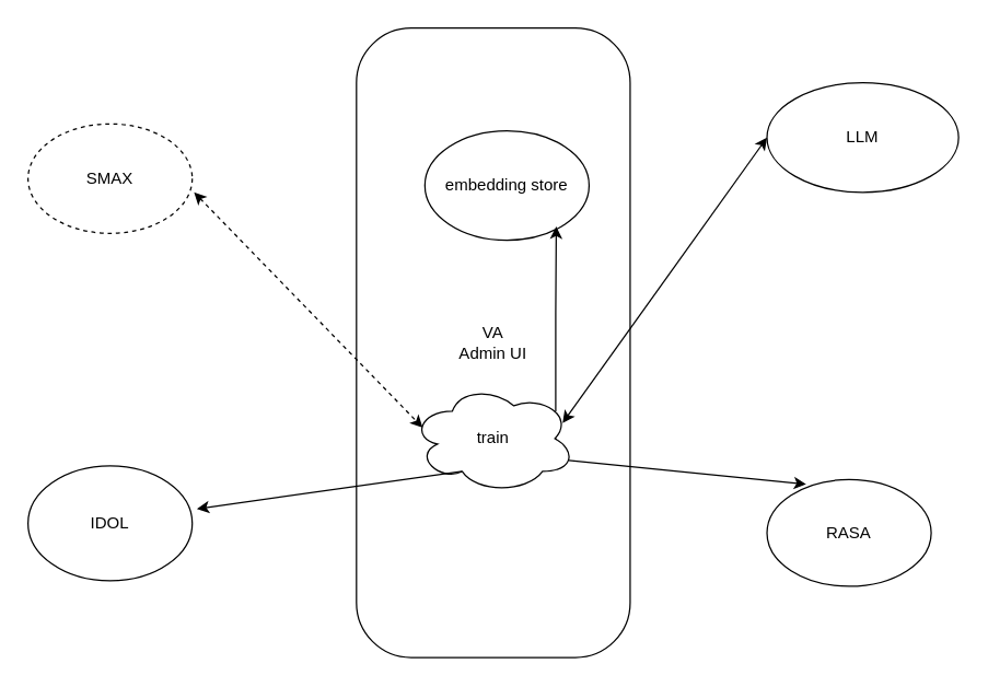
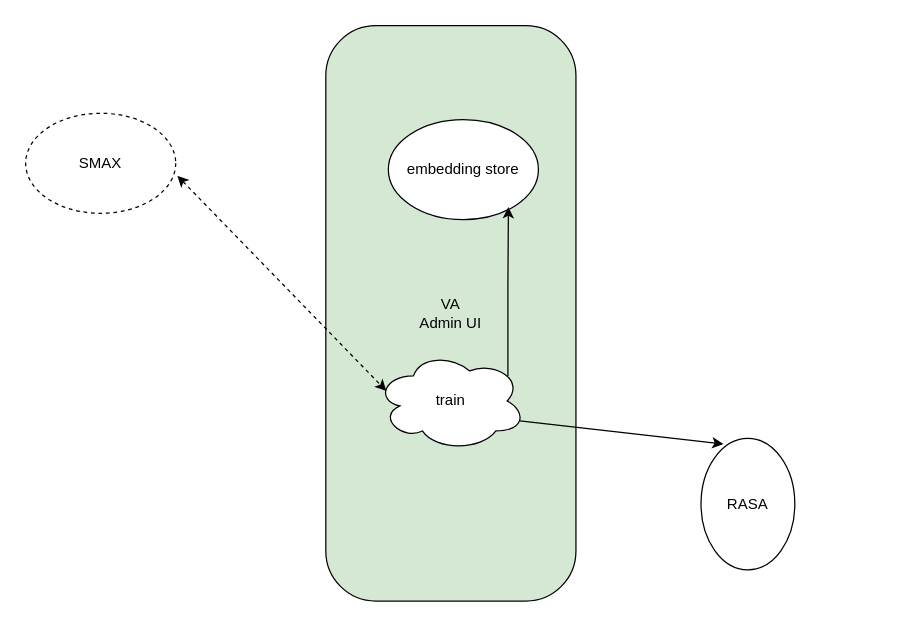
  <mxCell id="0" />
  <mxCell id="1" parent="0" />
- <mxCell id="2" value="&lt;div style=&quot;&quot;&gt;&lt;span style=&quot;background-color: initial;&quot;&gt;VA&lt;/span&gt;&lt;/div&gt;&lt;div style=&quot;&quot;&gt;&lt;span style=&quot;background-color: initial;&quot;&gt;Admin UI&lt;/span&gt;&lt;/div&gt;" style="rounded=1;whiteSpace=wrap;html=1;imageVerticalAlign=top;flipV=1;arcSize=20;flipH=1;align=center;" vertex="1" parent="1"><mxGeometry x="260" y="20" width="200" height="460" as="geometry" /></mxCell>
+ <mxCell id="2" value="&lt;div style=&quot;&quot;&gt;&lt;span style=&quot;background-color: initial;&quot;&gt;VA&lt;/span&gt;&lt;/div&gt;&lt;div style=&quot;&quot;&gt;&lt;span style=&quot;background-color: initial;&quot;&gt;Admin UI&lt;/span&gt;&lt;/div&gt;" style="rounded=1;whiteSpace=wrap;html=1;imageVerticalAlign=top;flipV=1;arcSize=20;flipH=1;align=center;fillColor=#d5e8d4;" vertex="1" parent="1"><mxGeometry x="260" y="20" width="200" height="460" as="geometry" /></mxCell>
  <mxCell id="3" value="SMAX" style="ellipse;whiteSpace=wrap;html=1;dashed=1;" vertex="1" parent="1"><mxGeometry x="20" y="90" width="120" height="80" as="geometry" /></mxCell>
  <mxCell id="4" value="embedding store" style="ellipse;whiteSpace=wrap;html=1;" vertex="1" parent="1"><mxGeometry x="310" y="95" width="120" height="80" as="geometry" /></mxCell>
  <mxCell id="5" value="" style="endArrow=classic;startArrow=classic;html=1;rounded=0;exitX=1.011;exitY=0.625;exitDx=0;exitDy=0;exitPerimeter=0;entryX=0.07;entryY=0.4;entryDx=0;entryDy=0;entryPerimeter=0;dashed=1;" edge="1" parent="1" source="3" target="9"><mxGeometry width="50" height="50" relative="1" as="geometry"><mxPoint x="200" y="260" as="sourcePoint" /><mxPoint x="255" y="221" as="targetPoint" /></mxGeometry></mxCell>
- <mxCell id="6" value="IDOL" style="ellipse;whiteSpace=wrap;html=1;" vertex="1" parent="1"><mxGeometry x="20" y="340" width="120" height="84" as="geometry" /></mxCell>
- <mxCell id="7" value="RASA" style="ellipse;whiteSpace=wrap;html=1;" vertex="1" parent="1"><mxGeometry x="560" y="350" width="120" height="78" as="geometry" /></mxCell>
+ <mxCell id="7" value="RASA" style="ellipse;whiteSpace=wrap;html=1;" vertex="1" parent="1"><mxGeometry x="560" y="350" width="75" height="105" as="geometry" /></mxCell>
  <mxCell id="8" style="edgeStyle=orthogonalEdgeStyle;rounded=0;orthogonalLoop=1;jettySize=auto;html=1;exitX=0.88;exitY=0.25;exitDx=0;exitDy=0;exitPerimeter=0;entryX=0.8;entryY=0.875;entryDx=0;entryDy=0;entryPerimeter=0;" edge="1" parent="1" source="9" target="4"><mxGeometry relative="1" as="geometry" /></mxCell>
  <mxCell id="9" value="train" style="ellipse;shape=cloud;whiteSpace=wrap;html=1;" vertex="1" parent="1"><mxGeometry x="300" y="280" width="120" height="80" as="geometry" /></mxCell>
- <mxCell id="10" value="" style="endArrow=classic;html=1;rounded=0;exitX=0.31;exitY=0.8;exitDx=0;exitDy=0;exitPerimeter=0;entryX=1.028;entryY=0.373;entryDx=0;entryDy=0;entryPerimeter=0;" edge="1" parent="1" source="9" target="6"><mxGeometry width="50" height="50" relative="1" as="geometry"><mxPoint x="90" y="490" as="sourcePoint" /><mxPoint x="140" y="440" as="targetPoint" /></mxGeometry></mxCell>
  <mxCell id="11" value="" style="endArrow=classic;html=1;rounded=0;exitX=0.96;exitY=0.7;exitDx=0;exitDy=0;exitPerimeter=0;entryX=0.239;entryY=0.043;entryDx=0;entryDy=0;entryPerimeter=0;" edge="1" parent="1" source="9" target="7"><mxGeometry width="50" height="50" relative="1" as="geometry"><mxPoint x="610" y="200" as="sourcePoint" /><mxPoint x="660" y="150" as="targetPoint" /></mxGeometry></mxCell>
- <mxCell id="12" value="LLM" style="ellipse;whiteSpace=wrap;html=1;" vertex="1" parent="1"><mxGeometry x="560" y="60" width="140" height="80" as="geometry" /></mxCell>
- <mxCell id="13" value="" style="endArrow=classic;startArrow=classic;html=1;rounded=0;exitX=0.922;exitY=0.358;exitDx=0;exitDy=0;exitPerimeter=0;entryX=0;entryY=0.5;entryDx=0;entryDy=0;" edge="1" parent="1" source="9" target="12"><mxGeometry width="50" height="50" relative="1" as="geometry"><mxPoint x="500" y="120" as="sourcePoint" /><mxPoint x="550" y="70" as="targetPoint" /></mxGeometry></mxCell>
